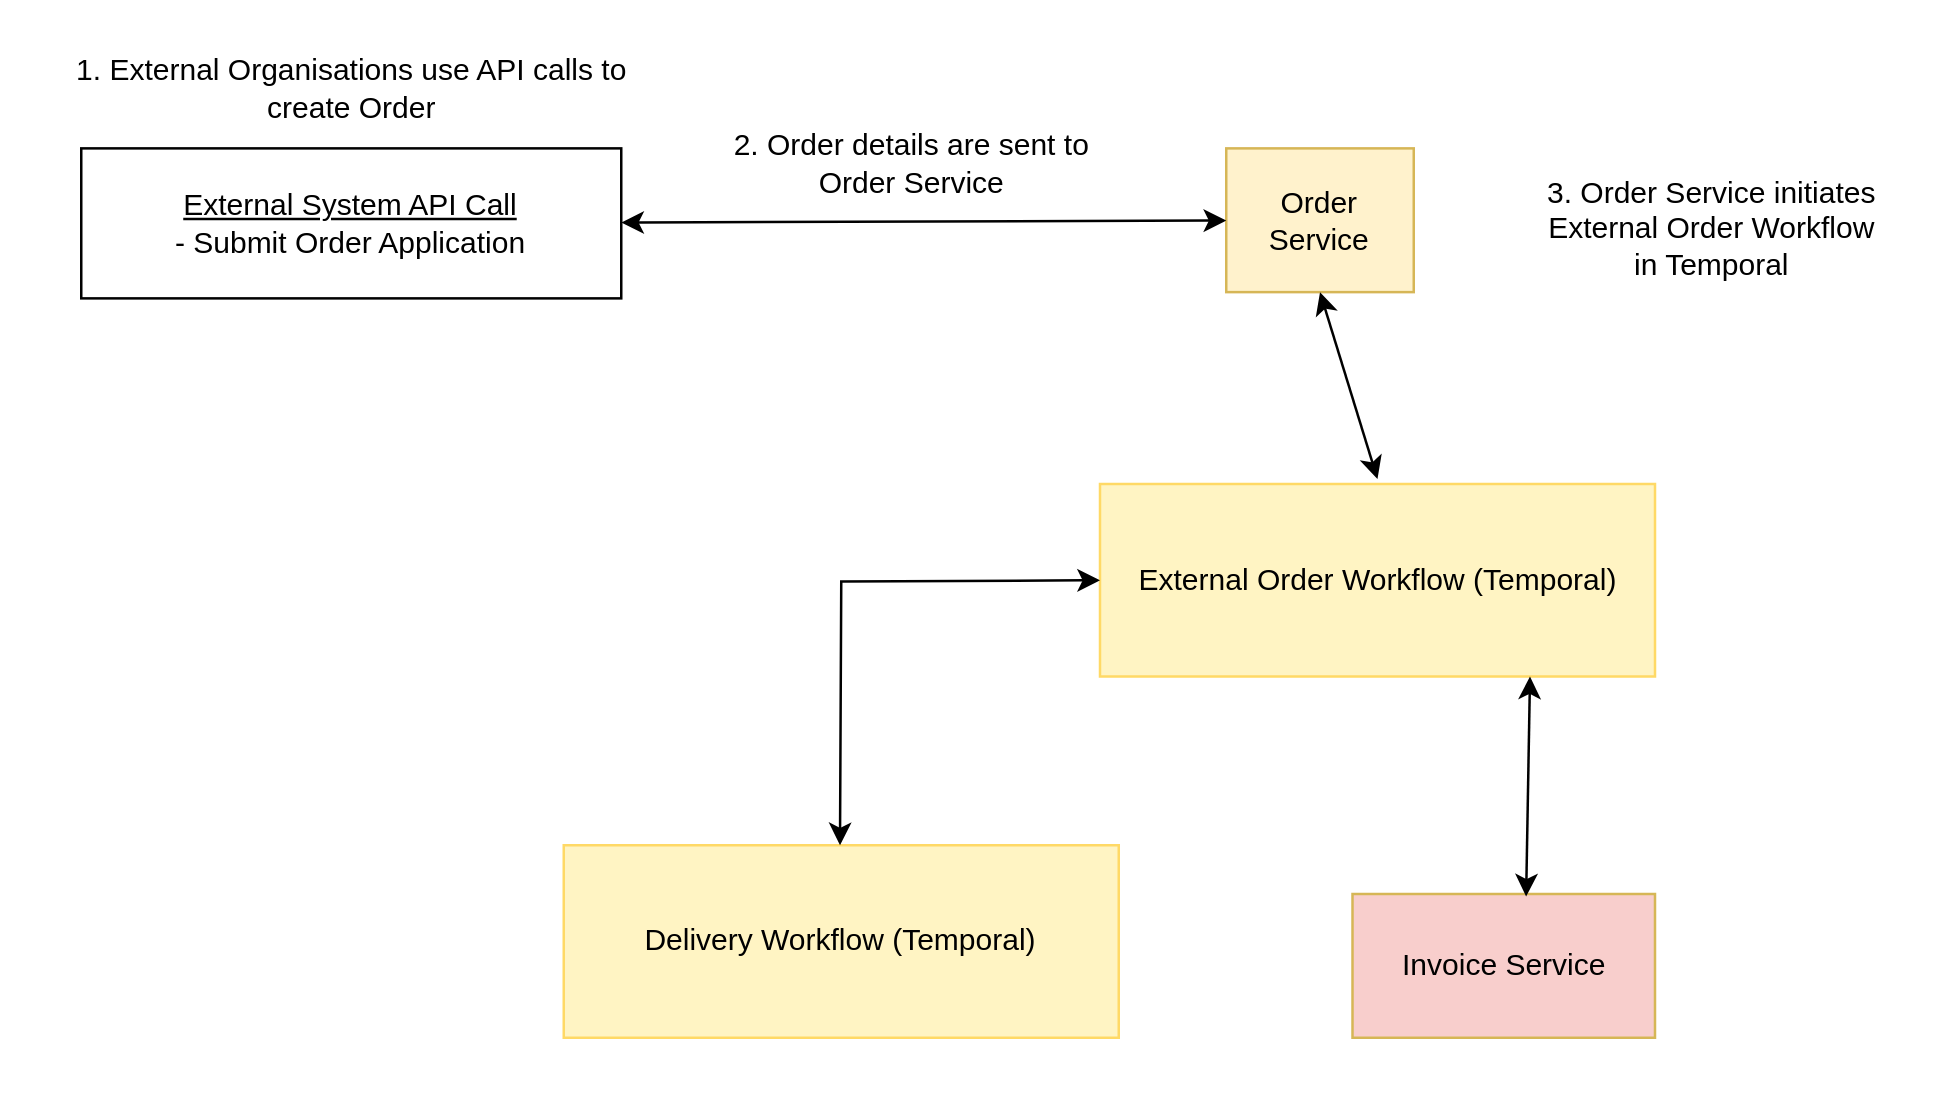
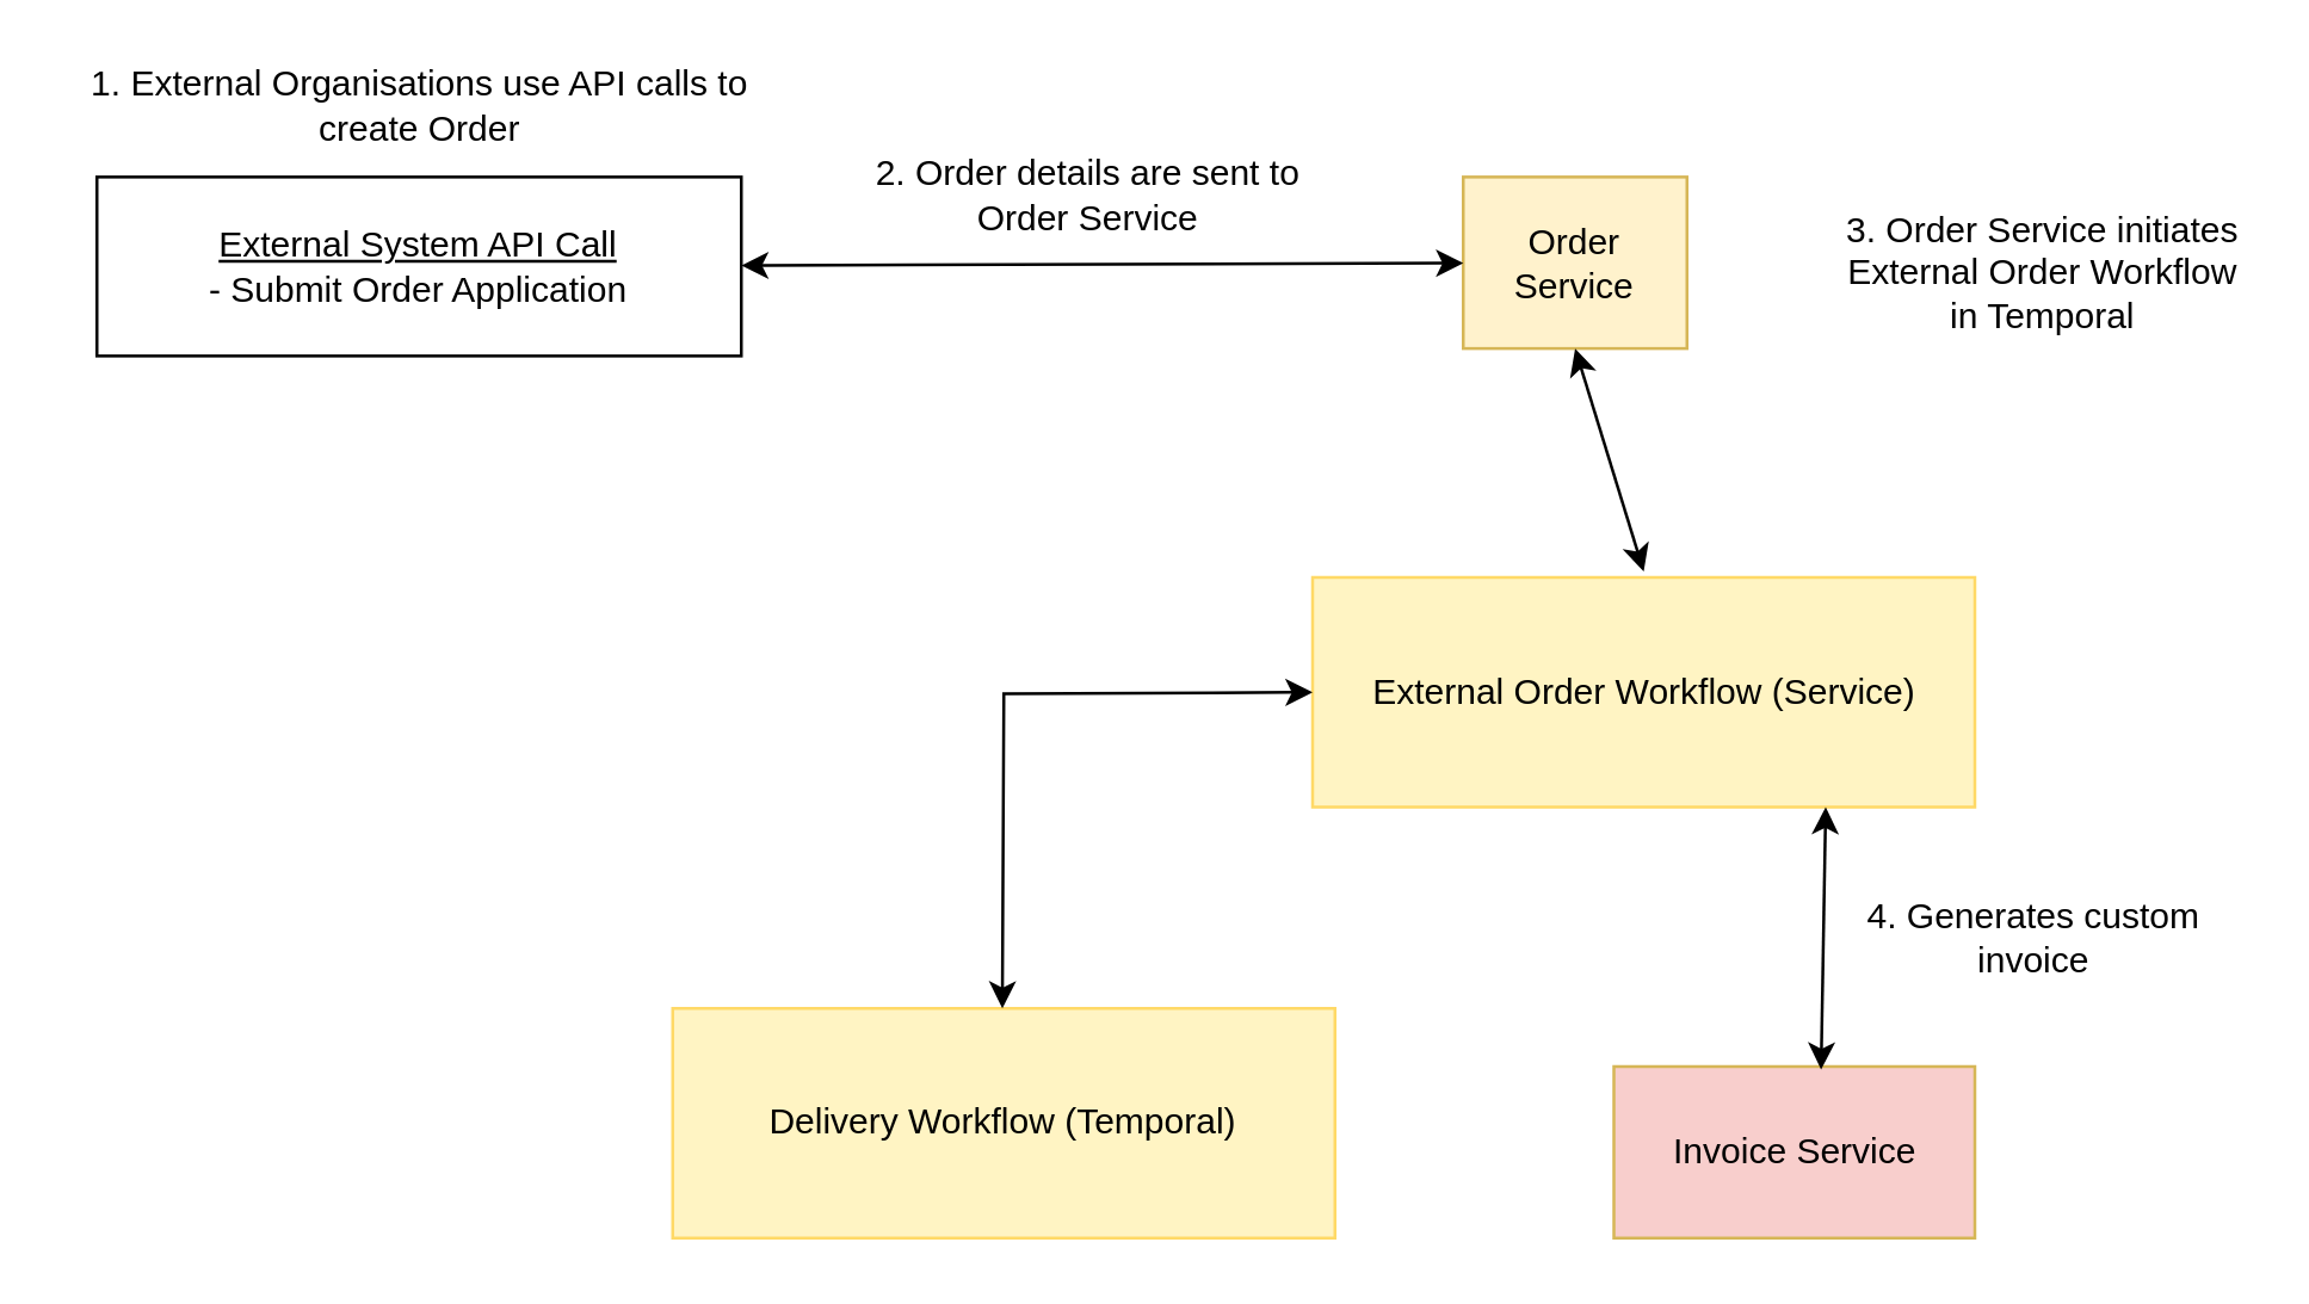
  <mxCell id="0" />
  <mxCell id="1" parent="0" />
  <mxCell id="2" value="&lt;u&gt;External System API Call&lt;/u&gt;&lt;div&gt;- Submit Order Application&lt;/div&gt;" style="rounded=0;whiteSpace=wrap;html=1;" parent="1" vertex="1"><mxGeometry x="32" y="58.75" width="216" height="60" as="geometry" /></mxCell>
  <mxCell id="3" value="Order Service" style="rounded=0;whiteSpace=wrap;html=1;fillColor=#fff2cc;strokeColor=#d6b656;" parent="1" vertex="1"><mxGeometry x="490" y="58.75" width="75" height="57.5" as="geometry" /></mxCell>
  <mxCell id="4" value="1. External Organisations use API calls to create Order" style="text;html=1;align=center;verticalAlign=middle;whiteSpace=wrap;rounded=0;" parent="1" vertex="1"><mxGeometry x="20.5" y="20" width="239" height="30" as="geometry" /></mxCell>
  <mxCell id="5" value="" style="endArrow=classic;startArrow=classic;html=1;rounded=0;" parent="1" source="2" target="3" edge="1"><mxGeometry width="50" height="50" relative="1" as="geometry"><mxPoint x="359" y="307" as="sourcePoint" /><mxPoint x="409" y="257" as="targetPoint" /></mxGeometry></mxCell>
  <mxCell id="6" value="" style="endArrow=classic;startArrow=classic;html=1;rounded=0;entryX=0.5;entryY=1;entryDx=0;entryDy=0;" parent="1" target="3" edge="1"><mxGeometry width="50" height="50" relative="1" as="geometry"><mxPoint x="550.5" y="191" as="sourcePoint" /><mxPoint x="424" y="120.289" as="targetPoint" /></mxGeometry></mxCell>
  <mxCell id="7" value="2. Order details are sent to &lt;br&gt;Order Service" style="text;html=1;align=center;verticalAlign=middle;whiteSpace=wrap;rounded=0;" parent="1" vertex="1"><mxGeometry x="245" y="50" width="239" height="30" as="geometry" /></mxCell>
  <mxCell id="8" value="Delivery Workflow (Temporal)" style="rounded=0;whiteSpace=wrap;html=1;fillColor=light-dark(#FFF4C3,var(--ge-dark-color, #121212));strokeColor=light-dark(#FFD966,#FFFFFF);" parent="1" vertex="1"><mxGeometry x="225" y="337.5" width="222" height="77" as="geometry" /></mxCell>
- <mxCell id="9" value="External Order Workflow (Temporal)" style="rounded=0;whiteSpace=wrap;html=1;fillColor=light-dark(#FFF4C3,var(--ge-dark-color, #121212));strokeColor=light-dark(#FFD966,#FFFFFF);" vertex="1" parent="1"><mxGeometry x="439.5" y="193" width="222" height="77" as="geometry" /></mxCell>
+ <mxCell id="9" value="External Order Workflow (Service)" style="rounded=0;whiteSpace=wrap;html=1;fillColor=light-dark(#FFF4C3,var(--ge-dark-color, #121212));strokeColor=light-dark(#FFD966,#FFFFFF);" vertex="1" parent="1"><mxGeometry x="439.5" y="193" width="222" height="77" as="geometry" /></mxCell>
  <mxCell id="10" value="Invoice Service" style="rounded=0;whiteSpace=wrap;html=1;fillColor=#f8cecc;strokeColor=#d6b656;" vertex="1" parent="1"><mxGeometry x="540.5" y="357" width="121" height="57.5" as="geometry" /></mxCell>
  <mxCell id="11" value="3. Order Service initiates External Order Workflow in Temporal" style="text;html=1;align=center;verticalAlign=middle;whiteSpace=wrap;rounded=0;" vertex="1" parent="1"><mxGeometry x="617" y="76" width="135" height="30" as="geometry" /></mxCell>
+ <mxCell id="12" value="4. Generates custom invoice" style="text;html=1;align=center;verticalAlign=middle;whiteSpace=wrap;rounded=0;" vertex="1" parent="1"><mxGeometry x="614" y="299" width="135" height="30" as="geometry" /></mxCell>
  <mxCell id="13" value="" style="endArrow=classic;startArrow=classic;html=1;rounded=0;entryX=0.5;entryY=1;entryDx=0;entryDy=0;exitX=0.574;exitY=0.017;exitDx=0;exitDy=0;exitPerimeter=0;" edge="1" parent="1" source="10"><mxGeometry width="50" height="50" relative="1" as="geometry"><mxPoint x="611" y="345" as="sourcePoint" /><mxPoint x="611.5" y="270" as="targetPoint" /></mxGeometry></mxCell>
  <mxCell id="14" value="" style="endArrow=classic;startArrow=classic;html=1;rounded=0;entryX=0;entryY=0.5;entryDx=0;entryDy=0;" edge="1" parent="1" target="9"><mxGeometry width="50" height="50" relative="1" as="geometry"><mxPoint x="335.5" y="337.5" as="sourcePoint" /><mxPoint x="336" y="262.5" as="targetPoint" /><Array as="points"><mxPoint x="336" y="232" /></Array></mxGeometry></mxCell>
